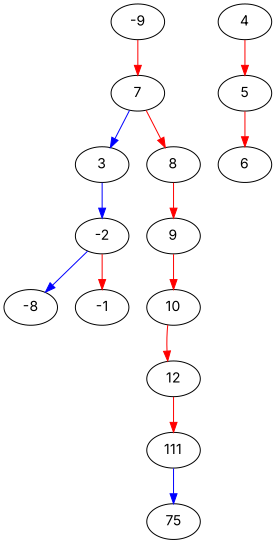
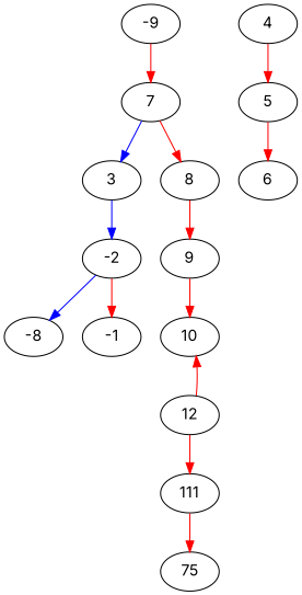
  digraph {
    fontname=Inter
    node [fontname=Inter]
    edge [color=red fontname=Inter]
    n1 [label=-9]
    n2 [label=7]
    n3 [label=3]
    n4 [label=8]
    n5 [label=-2]
    n6 [label=9]
    n7 [label=-8]
    n8 [label=-1]
    n9 [label=4]
    n10 [label=5]
    n11 [label=6]
    n12 [label=10]
    n13 [label=12]
    n14 [label=111]
    n15 [label=75]
    n1 -> n2
    n2 -> n3 [color=blue]
    n2 -> n4
    n3 -> n5 [color=blue]
    n4 -> n6
    n5 -> n7 [color=blue]
    n5 -> n8
    n6 -> n12
    n9 -> n10
    n10 -> n11
-   n12 -> n13
+   n13 -> n12
    n13 -> n14
-   n14 -> n15 [color=blue]
+   n14 -> n15
  }
